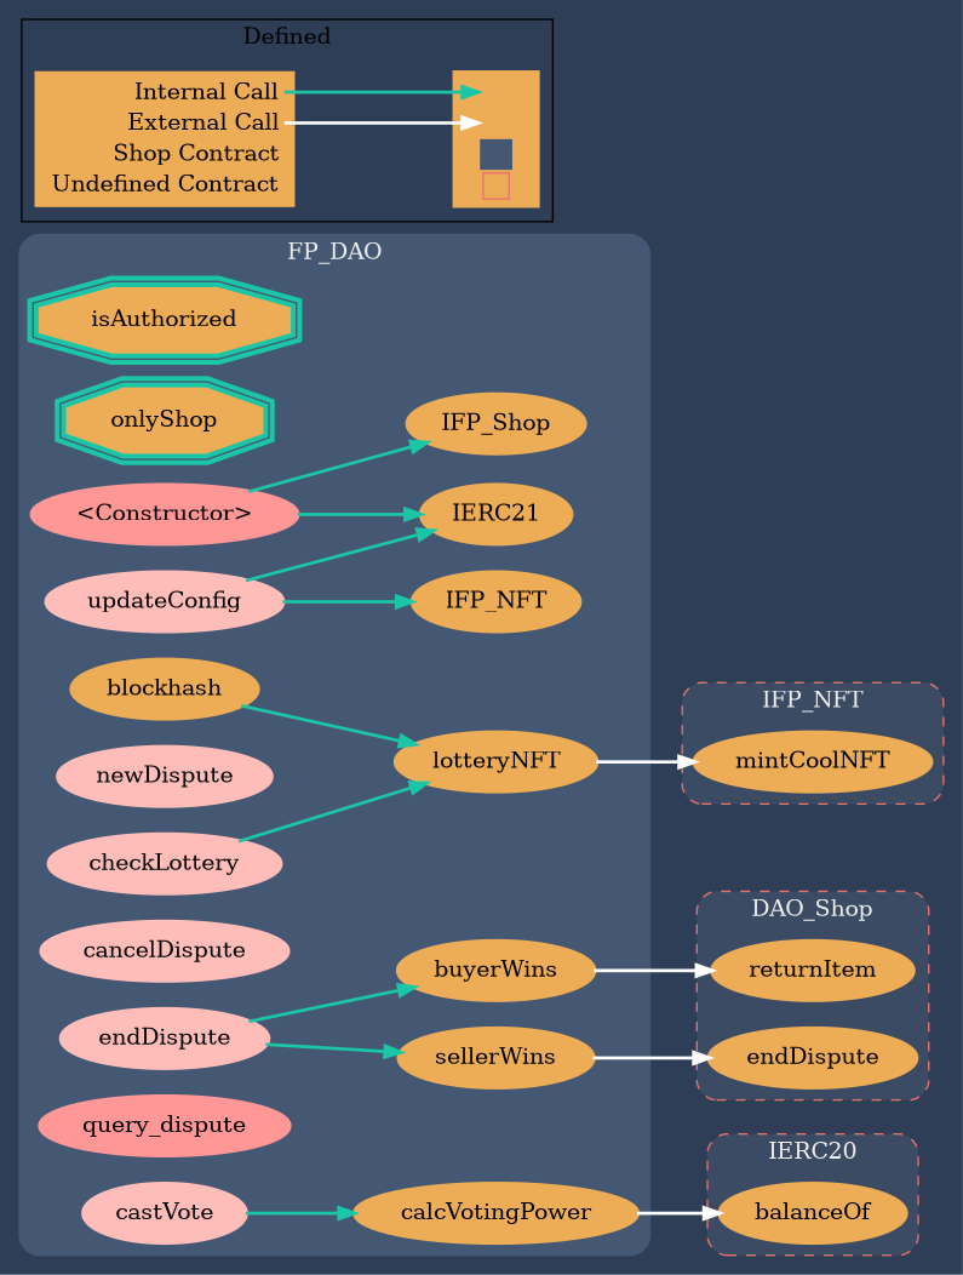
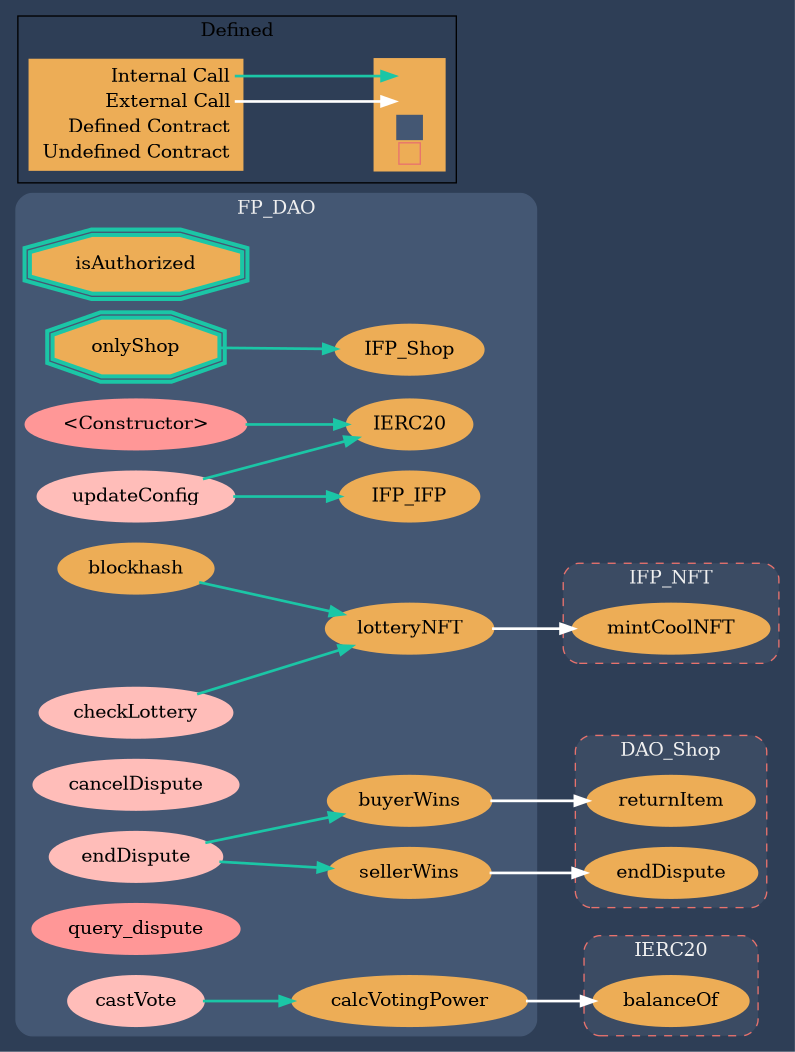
  digraph {
    bgcolor="#2e3e56"
    compound=true
    rankdir=LR
    node [color="#edad56" fillcolor="#edad56" penwidth=3 style=filled]
    edge [color="#1bc6a6" fontname="helvetica Neue Ultra Light" penwidth=2]
    n1 [label=mintCoolNFT]
    n2 [color="#1bc6a6" label=isAuthorized shape=doubleoctagon]
    n3 [color="#1bc6a6" label=onlyShop shape=doubleoctagon]
    n4 [color="#FF9797" fillcolor="#FF9797" label="<Constructor>"]
    n5 [color="#ffbdb9" fillcolor="#ffbdb9" label=updateConfig]
    n6 [color="#ffbdb9" fillcolor="#ffbdb9" label=castVote]
-   n7 [color="#ffbdb9" fillcolor="#ffbdb9" label=newDispute]
    n8 [color="#ffbdb9" fillcolor="#ffbdb9" label=endDispute]
    n9 [color="#ffbdb9" fillcolor="#ffbdb9" label=cancelDispute]
    n10 [color="#ffbdb9" fillcolor="#ffbdb9" label=checkLottery]
    n11 [label=lotteryNFT]
    n12 [label=buyerWins]
    n13 [label=sellerWins]
    n14 [label=calcVotingPower]
    n15 [color="#FF9797" fillcolor="#FF9797" label=query_dispute]
    n16 [label=IFP_Shop]
-   n17 [label=IFP_NFT]
-   n18 [label=IERC21]
+   n17 [label=IFP_IFP]
+   n18 [label=IERC20]
    n19 [label=blockhash]
-   n20 [label=<<table border="0" cellpadding="2" cellspacing="0" cellborder="0">   <tr><td align="right" port="i1">Internal Call</td></tr>   <tr><td align="right" port="i2">External Call</td></tr>   <tr><td align="right" port="i3">Shop Contract</td></tr>   <tr><td align="right" port="i4">Undefined Contract</td></tr>   </table>> shape=plaintext]
+   n20 [label=<<table border="0" cellpadding="2" cellspacing="0" cellborder="0">   <tr><td align="right" port="i1">Internal Call</td></tr>   <tr><td align="right" port="i2">External Call</td></tr>   <tr><td align="right" port="i3">Defined Contract</td></tr>   <tr><td align="right" port="i4">Undefined Contract</td></tr>   </table>> shape=plaintext]
    n21 [label=<<table border="0" cellpadding="2" cellspacing="0" cellborder="0">   <tr><td port="i1">&nbsp;&nbsp;&nbsp;</td></tr>   <tr><td port="i2">&nbsp;&nbsp;&nbsp;</td></tr>   <tr><td port="i3" bgcolor="#445773">&nbsp;&nbsp;&nbsp;</td></tr>   <tr><td port="i4">     <table border="1" cellborder="0" cellspacing="0" cellpadding="7" color="#e8726d">       <tr>        <td></td>       </tr>      </table>   </td></tr>   </table>> shape=plaintext]
    n22 [label=returnItem]
    n23 [label=endDispute]
    n24 [label=balanceOf]
    subgraph cluster_1 {
      bgcolor="#3b4b63"
      color="#e8726d"
      fontcolor="#f0f0f0"
      label=IFP_NFT
      style="rounded,dashed"
      n1
    }
    subgraph cluster_2 {
      bgcolor="#445773"
      color="#445773"
      fontcolor="#f0f0f0"
      label=FP_DAO
      style=rounded
      n2
      n3
      n4
      n5
      n6
-     n7
      n8
      n9
      n10
      n11
      n12
      n13
      n14
      n15
      n16
      n17
      n18
      n19
    }
    subgraph cluster_3 {
      label=Defined
      n20
      n21
    }
    subgraph cluster_4 {
      bgcolor="#3b4b63"
      color="#e8726d"
      fontcolor="#f0f0f0"
      label=DAO_Shop
      style="rounded,dashed"
      n22
      n23
    }
    subgraph cluster_5 {
      bgcolor="#3b4b63"
      color="#e8726d"
      fontcolor="#f0f0f0"
      label=IERC20
      style="rounded,dashed"
      n24
    }
-   n4 -> n16
+   n3 -> n16
    n4 -> n18
    n5 -> n17
    n5 -> n18
    n6 -> n14
    n8 -> n12
    n8 -> n13
    n10 -> n11
    n11 -> n1 [color=white]
    n12 -> n22 [color=white]
    n13 -> n23 [color=white]
    n14 -> n24 [color=white]
    n19 -> n11
    n20 -> n21 [headport="i1:w" tailport="i1:e"]
    n20 -> n21 [color=white headport="i2:w" tailport="i2:e"]
  }
